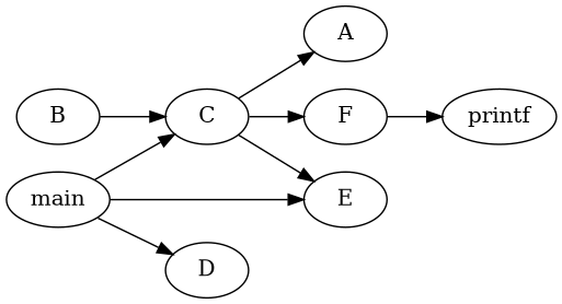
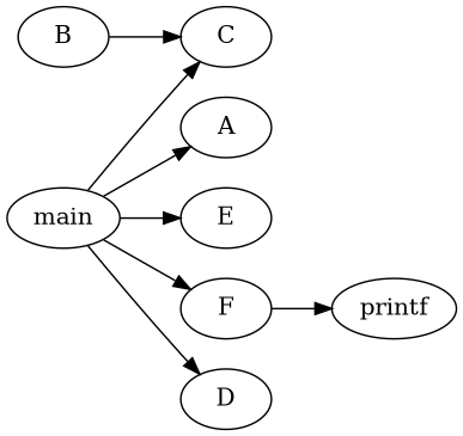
  digraph {
    rankdir=LR
    main
    A
    C
    E
    F
    D
    printf
    B
-   C -> A
+   main -> A
    main -> C
    main -> E
-   C -> F
+   main -> F
    main -> D
-   C -> E
    F -> printf
    B -> C
  }
